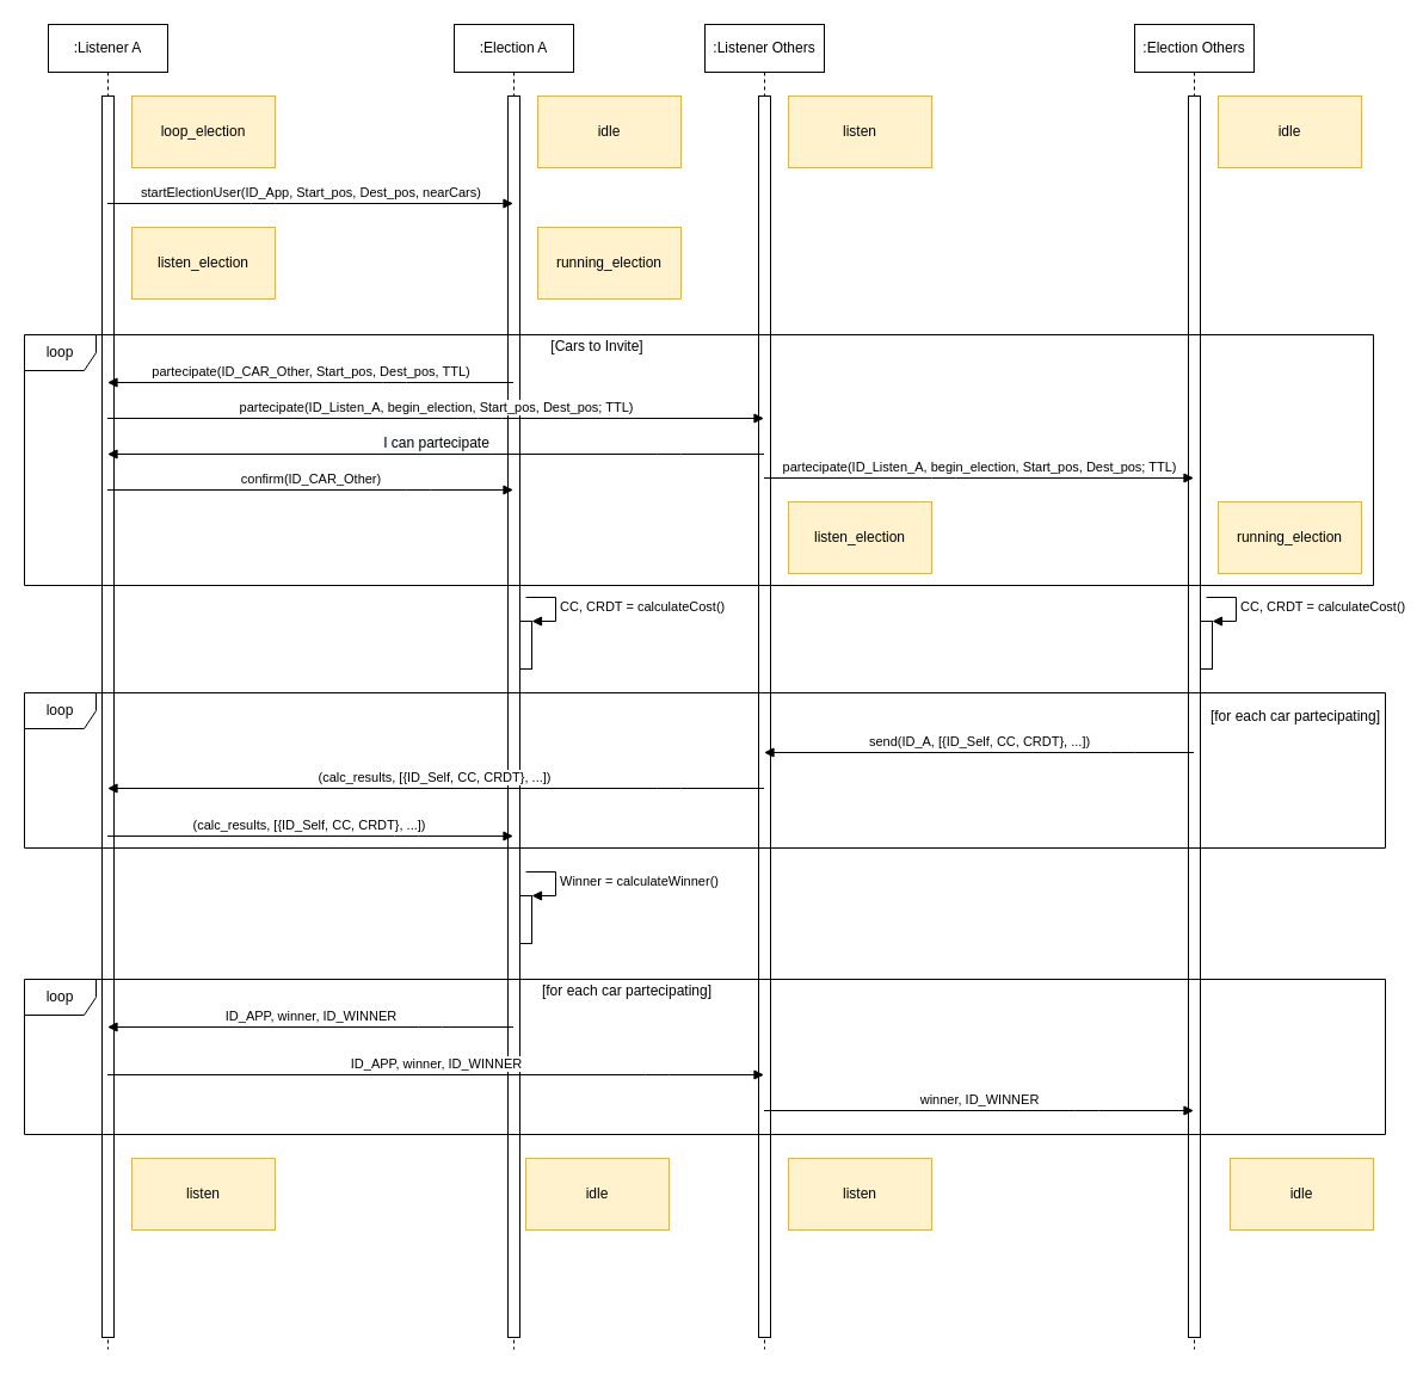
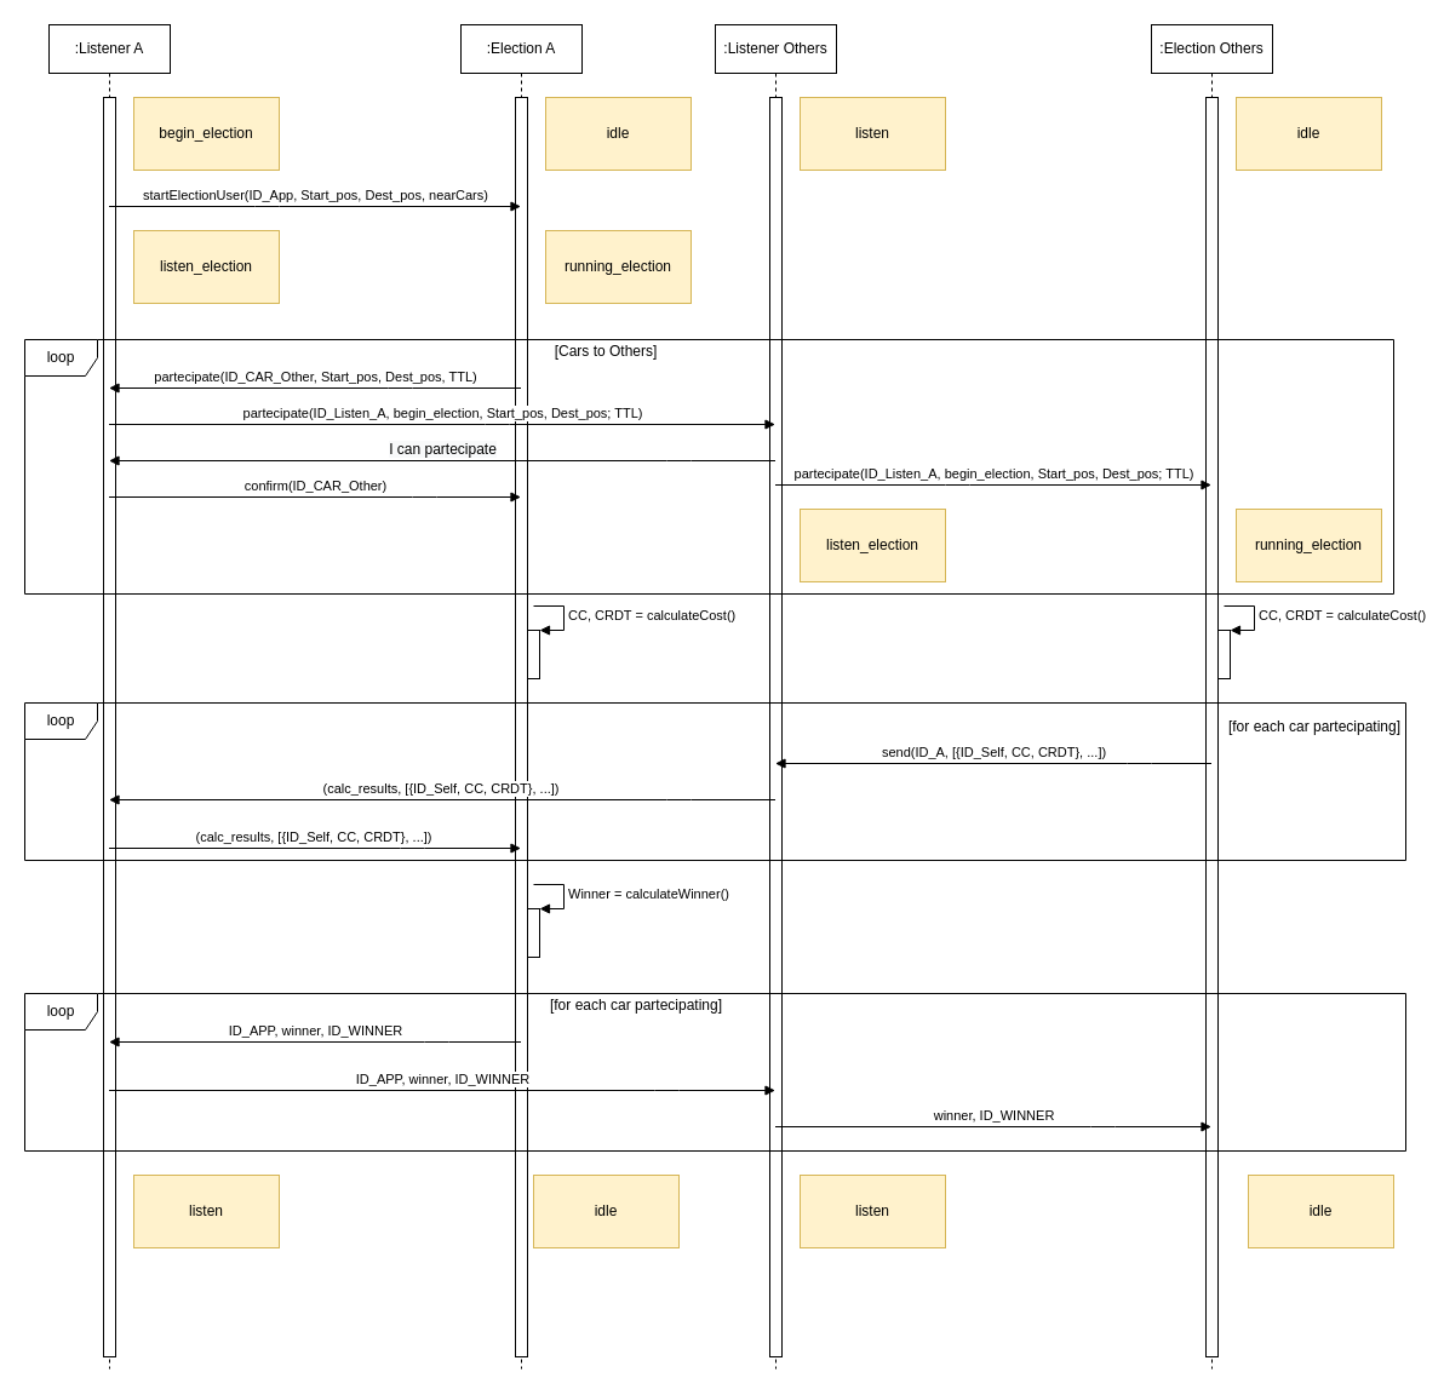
  <mxCell id="0" />
  <mxCell id="1" parent="0" />
  <mxCell id="2" value=":Listener A" style="shape=umlLifeline;perimeter=lifelinePerimeter;whiteSpace=wrap;html=1;container=1;collapsible=0;recursiveResize=0;outlineConnect=0;" vertex="1" parent="1"><mxGeometry x="40" y="20" width="100" height="1110" as="geometry" /></mxCell>
  <mxCell id="3" value="" style="html=1;points=[];perimeter=orthogonalPerimeter;" vertex="1" parent="2"><mxGeometry x="45" y="60" width="10" height="1040" as="geometry" /></mxCell>
  <mxCell id="4" value=":Election A" style="shape=umlLifeline;perimeter=lifelinePerimeter;whiteSpace=wrap;html=1;container=1;collapsible=0;recursiveResize=0;outlineConnect=0;" vertex="1" parent="1"><mxGeometry x="380" y="20" width="100" height="1110" as="geometry" /></mxCell>
  <mxCell id="5" value="" style="html=1;points=[];perimeter=orthogonalPerimeter;" vertex="1" parent="4"><mxGeometry x="45" y="60" width="10" height="1040" as="geometry" /></mxCell>
  <mxCell id="6" value="" style="html=1;points=[];perimeter=orthogonalPerimeter;" vertex="1" parent="4"><mxGeometry x="55" y="500" width="10" height="40" as="geometry" /></mxCell>
  <mxCell id="7" value="CC, CRDT = calculateCost()" style="edgeStyle=orthogonalEdgeStyle;html=1;align=left;spacingLeft=2;endArrow=block;rounded=0;entryX=1;entryY=0;" edge="1" target="6" parent="4"><mxGeometry relative="1" as="geometry"><mxPoint x="60" y="480" as="sourcePoint" /><Array as="points"><mxPoint x="85" y="480" /></Array></mxGeometry></mxCell>
  <mxCell id="8" value="" style="html=1;points=[];perimeter=orthogonalPerimeter;" vertex="1" parent="4"><mxGeometry x="55" y="730" width="10" height="40" as="geometry" /></mxCell>
  <mxCell id="9" value="Winner = calculateWinner()" style="edgeStyle=orthogonalEdgeStyle;html=1;align=left;spacingLeft=2;endArrow=block;rounded=0;entryX=1;entryY=0;" edge="1" target="8" parent="4"><mxGeometry relative="1" as="geometry"><mxPoint x="60" y="710" as="sourcePoint" /><Array as="points"><mxPoint x="85" y="710" /></Array></mxGeometry></mxCell>
- <mxCell id="10" value="loop_election" style="rounded=0;whiteSpace=wrap;html=1;fillColor=#fff2cc;strokeColor=#d6b656;" vertex="1" parent="1"><mxGeometry x="110" y="80" width="120" height="60" as="geometry" /></mxCell>
+ <mxCell id="10" value="begin_election" style="rounded=0;whiteSpace=wrap;html=1;fillColor=#fff2cc;strokeColor=#d6b656;" vertex="1" parent="1"><mxGeometry x="110" y="80" width="120" height="60" as="geometry" /></mxCell>
  <mxCell id="11" value=":Listener Others" style="shape=umlLifeline;perimeter=lifelinePerimeter;whiteSpace=wrap;html=1;container=1;collapsible=0;recursiveResize=0;outlineConnect=0;" vertex="1" parent="1"><mxGeometry x="590" y="20" width="100" height="1110" as="geometry" /></mxCell>
  <mxCell id="12" value="" style="html=1;points=[];perimeter=orthogonalPerimeter;" vertex="1" parent="11"><mxGeometry x="45" y="60" width="10" height="1040" as="geometry" /></mxCell>
  <mxCell id="13" value=":Election Others" style="shape=umlLifeline;perimeter=lifelinePerimeter;whiteSpace=wrap;html=1;container=1;collapsible=0;recursiveResize=0;outlineConnect=0;" vertex="1" parent="1"><mxGeometry x="950" y="20" width="100" height="1110" as="geometry" /></mxCell>
  <mxCell id="14" value="" style="html=1;points=[];perimeter=orthogonalPerimeter;" vertex="1" parent="13"><mxGeometry x="45" y="60" width="10" height="1040" as="geometry" /></mxCell>
  <mxCell id="15" value="" style="html=1;points=[];perimeter=orthogonalPerimeter;" vertex="1" parent="13"><mxGeometry x="55" y="500" width="10" height="40" as="geometry" /></mxCell>
  <mxCell id="16" value="CC, CRDT = calculateCost()" style="edgeStyle=orthogonalEdgeStyle;html=1;align=left;spacingLeft=2;endArrow=block;rounded=0;entryX=1;entryY=0;" edge="1" target="15" parent="13"><mxGeometry relative="1" as="geometry"><mxPoint x="60" y="480" as="sourcePoint" /><Array as="points"><mxPoint x="85" y="480" /></Array></mxGeometry></mxCell>
  <mxCell id="17" value="startElectionUser(ID_App, Start_pos, Dest_pos, nearCars)" style="html=1;verticalAlign=bottom;endArrow=block;" edge="1" parent="1" source="2" target="4"><mxGeometry width="80" relative="1" as="geometry"><mxPoint x="410" y="260" as="sourcePoint" /><mxPoint x="490" y="260" as="targetPoint" /><Array as="points"><mxPoint x="220" y="170" /></Array></mxGeometry></mxCell>
  <mxCell id="18" value="listen_election" style="rounded=0;whiteSpace=wrap;html=1;fillColor=#fff2cc;strokeColor=#d6b656;" vertex="1" parent="1"><mxGeometry x="110" y="190" width="120" height="60" as="geometry" /></mxCell>
  <mxCell id="19" value="partecipate(ID_CAR_Other, Start_pos, Dest_pos, TTL)" style="html=1;verticalAlign=bottom;endArrow=block;" edge="1" parent="1" source="4" target="2"><mxGeometry width="80" relative="1" as="geometry"><mxPoint x="210" y="440" as="sourcePoint" /><mxPoint x="290" y="440" as="targetPoint" /><Array as="points"><mxPoint x="330" y="320" /></Array></mxGeometry></mxCell>
  <mxCell id="20" value="idle" style="rounded=0;whiteSpace=wrap;html=1;fillColor=#fff2cc;strokeColor=#d6b656;" vertex="1" parent="1"><mxGeometry x="450" y="80" width="120" height="60" as="geometry" /></mxCell>
  <mxCell id="21" value="running_election" style="rounded=0;whiteSpace=wrap;html=1;fillColor=#fff2cc;strokeColor=#d6b656;" vertex="1" parent="1"><mxGeometry x="450" y="190" width="120" height="60" as="geometry" /></mxCell>
  <mxCell id="22" value="partecipate(ID_Listen_A, begin_election, Start_pos, Dest_pos; TTL)" style="html=1;verticalAlign=bottom;endArrow=block;" edge="1" parent="1" source="2" target="11"><mxGeometry width="80" relative="1" as="geometry"><mxPoint x="280" y="470" as="sourcePoint" /><mxPoint x="360" y="470" as="targetPoint" /><Array as="points"><mxPoint x="410" y="350" /></Array></mxGeometry></mxCell>
  <mxCell id="23" value="listen" style="rounded=0;whiteSpace=wrap;html=1;fillColor=#fff2cc;strokeColor=#d6b656;" vertex="1" parent="1"><mxGeometry x="660" y="80" width="120" height="60" as="geometry" /></mxCell>
  <mxCell id="24" value="listen_election" style="rounded=0;whiteSpace=wrap;html=1;fillColor=#fff2cc;strokeColor=#d6b656;" vertex="1" parent="1"><mxGeometry x="660" y="420" width="120" height="60" as="geometry" /></mxCell>
  <mxCell id="25" value="&lt;span style=&quot;font-size: 12px ; background-color: rgb(248 , 249 , 250)&quot;&gt;I can partecipate&lt;/span&gt;" style="html=1;verticalAlign=bottom;endArrow=block;" edge="1" parent="1" source="11" target="2"><mxGeometry width="80" relative="1" as="geometry"><mxPoint x="1000" y="500" as="sourcePoint" /><mxPoint x="1080" y="500" as="targetPoint" /><Array as="points"><mxPoint x="560" y="380" /></Array></mxGeometry></mxCell>
  <mxCell id="26" value="partecipate(ID_Listen_A, begin_election, Start_pos, Dest_pos; TTL)" style="html=1;verticalAlign=bottom;endArrow=block;" edge="1" parent="1" source="11" target="13"><mxGeometry width="80" relative="1" as="geometry"><mxPoint x="1030" y="460" as="sourcePoint" /><mxPoint x="1110" y="460" as="targetPoint" /><Array as="points"><mxPoint x="790" y="400" /></Array></mxGeometry></mxCell>
  <mxCell id="27" value="loop" style="shape=umlFrame;whiteSpace=wrap;html=1;" vertex="1" parent="1"><mxGeometry x="20" y="280" width="1130" height="210" as="geometry" /></mxCell>
- <mxCell id="28" value="[Cars to Invite]" style="text;html=1;strokeColor=none;fillColor=none;align=center;verticalAlign=middle;whiteSpace=wrap;rounded=0;" vertex="1" parent="1"><mxGeometry x="450" y="280" width="100" height="20" as="geometry" /></mxCell>
+ <mxCell id="28" value="[Cars to Others]" style="text;html=1;strokeColor=none;fillColor=none;align=center;verticalAlign=middle;whiteSpace=wrap;rounded=0;" vertex="1" parent="1"><mxGeometry x="450" y="280" width="100" height="20" as="geometry" /></mxCell>
  <mxCell id="29" value="idle" style="rounded=0;whiteSpace=wrap;html=1;fillColor=#fff2cc;strokeColor=#d6b656;" vertex="1" parent="1"><mxGeometry x="1020" y="80" width="120" height="60" as="geometry" /></mxCell>
  <mxCell id="30" value="running_election" style="rounded=0;whiteSpace=wrap;html=1;fillColor=#fff2cc;strokeColor=#d6b656;" vertex="1" parent="1"><mxGeometry x="1020" y="420" width="120" height="60" as="geometry" /></mxCell>
  <mxCell id="31" value="confirm(ID_CAR_Other)" style="html=1;verticalAlign=bottom;endArrow=block;" edge="1" parent="1" source="2" target="4"><mxGeometry width="80" relative="1" as="geometry"><mxPoint x="230" y="450" as="sourcePoint" /><mxPoint x="310" y="450" as="targetPoint" /><Array as="points"><mxPoint x="350" y="410" /></Array></mxGeometry></mxCell>
  <mxCell id="32" value="[for each car partecipating]" style="text;html=1;strokeColor=none;fillColor=none;align=center;verticalAlign=middle;whiteSpace=wrap;rounded=0;" vertex="1" parent="1"><mxGeometry x="1000" y="590" width="170" height="20" as="geometry" /></mxCell>
  <mxCell id="33" value="send(ID_A, [{ID_Self, CC, CRDT}, ...])" style="html=1;verticalAlign=bottom;endArrow=block;" edge="1" parent="1" source="13" target="11"><mxGeometry width="80" relative="1" as="geometry"><mxPoint x="490" y="690" as="sourcePoint" /><mxPoint x="570" y="690" as="targetPoint" /><Array as="points"><mxPoint x="940" y="630" /></Array></mxGeometry></mxCell>
  <mxCell id="34" value="(calc_results, [{ID_Self, CC, CRDT}, ...])&amp;nbsp;" style="html=1;verticalAlign=bottom;endArrow=block;" edge="1" parent="1" source="11" target="2"><mxGeometry width="80" relative="1" as="geometry"><mxPoint x="500" y="720" as="sourcePoint" /><mxPoint x="580" y="720" as="targetPoint" /><Array as="points"><mxPoint x="560" y="660" /></Array></mxGeometry></mxCell>
  <mxCell id="35" value="(calc_results, [{ID_Self, CC, CRDT}, ...])&amp;nbsp;" style="html=1;verticalAlign=bottom;endArrow=block;" edge="1" parent="1" source="2" target="4"><mxGeometry width="80" relative="1" as="geometry"><mxPoint x="260" y="740" as="sourcePoint" /><mxPoint x="340" y="740" as="targetPoint" /><Array as="points"><mxPoint x="340" y="700" /></Array></mxGeometry></mxCell>
  <mxCell id="36" value="loop" style="shape=umlFrame;whiteSpace=wrap;html=1;" vertex="1" parent="1"><mxGeometry x="20" y="580" width="1140" height="130" as="geometry" /></mxCell>
  <mxCell id="37" value="ID_APP, winner, ID_WINNER" style="html=1;verticalAlign=bottom;endArrow=block;" edge="1" parent="1" source="4" target="2"><mxGeometry width="80" relative="1" as="geometry"><mxPoint x="230" y="850" as="sourcePoint" /><mxPoint x="310" y="850" as="targetPoint" /><Array as="points"><mxPoint x="360" y="860" /></Array></mxGeometry></mxCell>
  <mxCell id="38" value="ID_APP, winner, ID_WINNER" style="html=1;verticalAlign=bottom;endArrow=block;" edge="1" parent="1" source="2" target="11"><mxGeometry width="80" relative="1" as="geometry"><mxPoint x="190" y="950" as="sourcePoint" /><mxPoint x="270" y="950" as="targetPoint" /><Array as="points"><mxPoint x="550" y="900" /></Array></mxGeometry></mxCell>
  <mxCell id="39" value="[for each car partecipating]" style="text;html=1;strokeColor=none;fillColor=none;align=center;verticalAlign=middle;whiteSpace=wrap;rounded=0;" vertex="1" parent="1"><mxGeometry x="440" y="820" width="170" height="20" as="geometry" /></mxCell>
  <mxCell id="40" value="winner, ID_WINNER" style="html=1;verticalAlign=bottom;endArrow=block;" edge="1" parent="1" source="11" target="13"><mxGeometry width="80" relative="1" as="geometry"><mxPoint x="760" y="920" as="sourcePoint" /><mxPoint x="840" y="920" as="targetPoint" /><Array as="points"><mxPoint x="910" y="930" /></Array></mxGeometry></mxCell>
  <mxCell id="41" value="loop" style="shape=umlFrame;whiteSpace=wrap;html=1;" vertex="1" parent="1"><mxGeometry x="20" y="820" width="1140" height="130" as="geometry" /></mxCell>
  <mxCell id="42" value="idle" style="rounded=0;whiteSpace=wrap;html=1;fillColor=#fff2cc;strokeColor=#d6b656;" vertex="1" parent="1"><mxGeometry x="440" y="970" width="120" height="60" as="geometry" /></mxCell>
  <mxCell id="43" value="idle" style="rounded=0;whiteSpace=wrap;html=1;fillColor=#fff2cc;strokeColor=#d6b656;" vertex="1" parent="1"><mxGeometry x="1030" y="970" width="120" height="60" as="geometry" /></mxCell>
  <mxCell id="44" value="listen" style="rounded=0;whiteSpace=wrap;html=1;fillColor=#fff2cc;strokeColor=#d6b656;" vertex="1" parent="1"><mxGeometry x="110" y="970" width="120" height="60" as="geometry" /></mxCell>
  <mxCell id="45" value="listen" style="rounded=0;whiteSpace=wrap;html=1;fillColor=#fff2cc;strokeColor=#d6b656;" vertex="1" parent="1"><mxGeometry x="660" y="970" width="120" height="60" as="geometry" /></mxCell>
